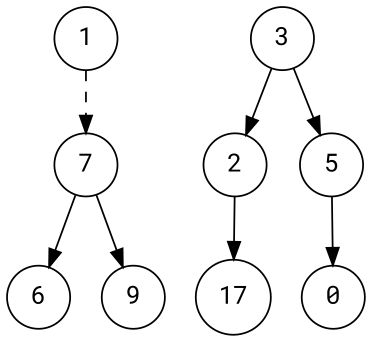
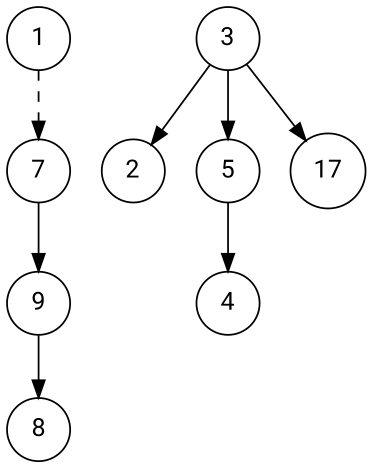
  digraph {
    fontname="Roboto Mono"
    node [fontname="Roboto Mono" shape=circle]
    edge [fontname="Roboto Mono"]
    1
    7
-   6
    9
+   8
    3
    2
    5
    n9 [label=17]
-   4 [label=0]
+   4
    1 -> 7 [style=dashed]
-   7 -> 6
    7 -> 9 [style=solid]
+   9 -> 8
    3 -> 2
    3 -> 5 [style=solid]
-   2 -> n9
+   3 -> n9
    5 -> 4
  }
